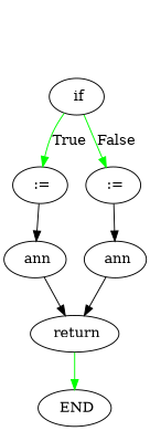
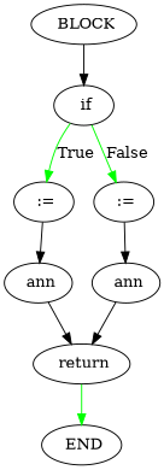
  digraph {
    edge [color=black]
+   n1 [label=" BLOCK"]
    n2 [label=" if"]
    n3 [label=" :="]
    n4 [label=" :="]
    n5 [label=" ann"]
    n6 [label=" ann"]
    n7 [label=" return"]
    n8 [label=" END"]
+   n1 -> n2
    n2 -> n3 [color=green label=True]
    n2 -> n4 [color=green label=False]
    n3 -> n5
    n4 -> n6
    n5 -> n7
    n6 -> n7
    n7 -> n8 [color=green]
  }
